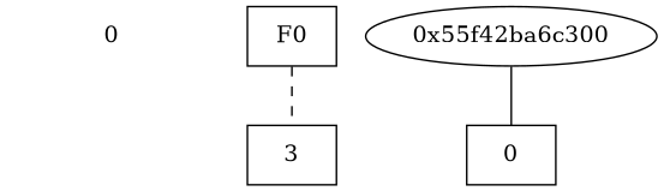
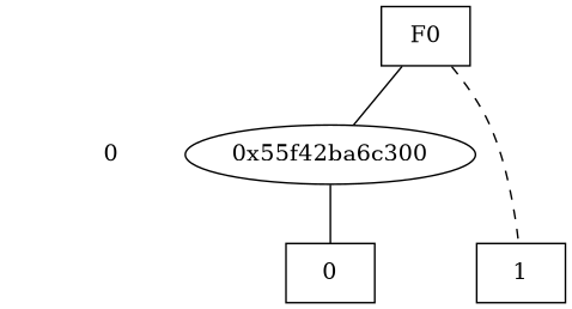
  digraph {
    node [shape=box]
    edge [dir=none]
    "CONST NODES" [shape=plaintext style=invis]
    " 0 " [shape=plaintext]
    F0
    "0x55f42ba6c300" [shape=""]
    n5 [label=0]
-   n6 [label=3]
+   n6 [label=1]
    subgraph sub_1 {
      "CONST NODES"
      " 0 "
    }
    subgraph sub_2 {
      rank=same
      F0
    }
    subgraph sub_3 {
      rank=same
      " 0 "
      "0x55f42ba6c300"
    }
    subgraph sub_4 {
      rank=same
      "CONST NODES"
      subgraph sub_5 {
        rank=same
        n5
        n6
      }
    }
    " 0 " -> "CONST NODES" [style=invis]
+   F0 -> "0x55f42ba6c300" [style=solid]
    F0 -> n6 [style=dashed]
    "0x55f42ba6c300" -> n5
  }
